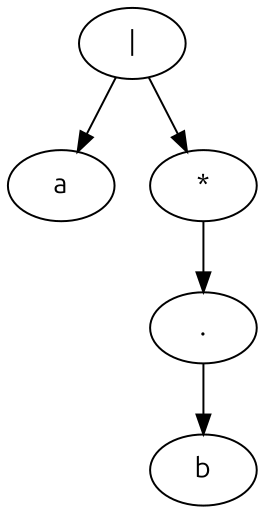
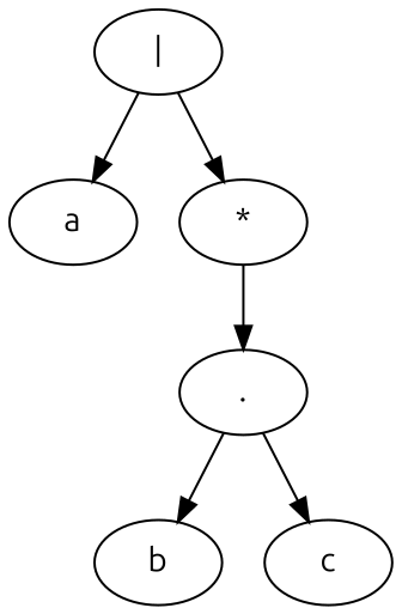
  digraph {
    fontname=Ubuntu
    node [fontname=Ubuntu]
    edge [fontname=Ubuntu]
    n1 [label="|"]
    n2 [label=a]
    n3 [label="*"]
    n4 [label="."]
    n5 [label=b]
+   n6 [label=c]
    n1 -> n2
    n1 -> n3
    n3 -> n4
    n4 -> n5
+   n4 -> n6
  }
